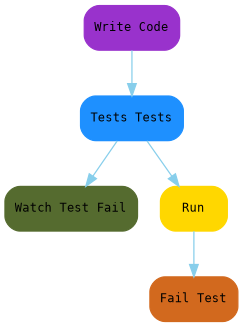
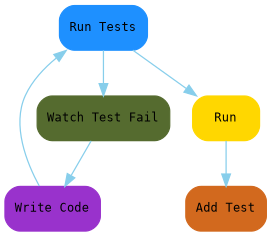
  digraph {
    node [fontname=Consolas fontsize=10 shape=Mrecord style=filled]
    edge [color=skyblue fontname=Consolas fontsize=10]
-   n1 [color=chocolate label="Fail Test"]
+   n1 [color=chocolate label="Add Test"]
    n2 [color=darkolivegreen label="Watch Test Fail"]
    n3 [color=darkorchid label="Write Code"]
-   n4 [color=dodgerblue label="Tests Tests"]
+   n4 [color=dodgerblue label="Run Tests"]
    n5 [color=gold label=Run]
+   n2 -> n3
    n3 -> n4
    n4 -> n2
    n4 -> n5
    n5 -> n1
  }
